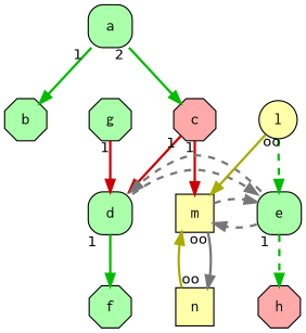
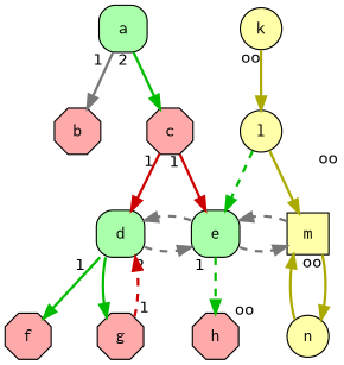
  digraph {
    nodesep=0.5
    rankdir=TB
    ranksep=0.6
    node [fillcolor="#FFAAAA" fontname=Courier fontsize=14 shape=octagon style=filled]
    edge [color="#00BB00" fontname=Helvetica fontsize=12 pensize=5 penwidth=2]
    n1 [fillcolor="#AAFFAA" height=0.5 label=a shape=box style="filled,rounded" width=0.51]
-   n2 [fillcolor="#AAFFAA" height=0 label=b width=0]
+   n2 [height=0 label=b width=0]
    n3 [height=0 label=c width=0]
    n4 [fillcolor="#AAFFAA" height=0.5 label=d shape=box style="filled,rounded" width=0.51]
    n5 [fillcolor="#AAFFAA" height=0.5 label=e shape=box style="filled,rounded" width=0.51]
-   n6 [fillcolor="#AAFFAA" height=0 label=f width=0]
-   n7 [fillcolor="#AAFFAA" height=0 label=g width=0]
+   n6 [height=0 label=f width=0]
+   n7 [height=0 label=g width=0]
    n8 [fillcolor="#FFFFAA" height=0.45 label=m shape=box width=0.45]
    n9 [height=0 label=h width=0]
-   n10 [fillcolor="#FFFFAA" height=0.45 label=n shape=box width=0.45]
+   n10 [fillcolor="#FFFFAA" height=0.45 label=n shape=circle width=0.45]
+   n11 [fillcolor="#FFFFAA" height=0.45 label=k shape=circle width=0.45]
    n12 [fillcolor="#FFFFAA" height=0.45 label=l shape=circle width=0.45]
-   n1 -> n2 [taillabel=" 1  "]
+   n1 -> n2 [color="#777777" taillabel=" 1  "]
    n1 -> n3 [taillabel="2 "]
    n3 -> n4 [color="#CC0000" taillabel="1 "]
-   n3 -> n8 [color="#CC0000" taillabel=1]
+   n3 -> n5 [color="#CC0000" taillabel=1]
    n4 -> n5 [color="#777777" constraint=false style=dashed]
    n4 -> n6 [taillabel="1   "]
+   n4 -> n7 [taillabel="      2"]
    n5 -> n4 [color="#777777" constraint=false style=dashed]
    n5 -> n8 [color="#777777" constraint=false style=dashed]
    n5 -> n9 [style=dashed taillabel="1  "]
-   n7 -> n4 [color="#CC0000" taillabel=" 1"]
+   n7 -> n4 [color="#CC0000" taillabel=" 1" style=dashed]
    n8 -> n5 [color="#777777" constraint=false style=dashed]
    n8 -> n10 [color="#AAAA00" dir=back headlabel="oo        "]
-   n10 -> n8 [color="#777777" dir=back headlabel="         oo"]
+   n10 -> n8 [color="#AAAA00" dir=back headlabel="         oo"]
+   n11 -> n12 [color="#AAAA00" taillabel="         oo"]
    n12 -> n5 [constraint=true style=dashed]
    n12 -> n8 [color="#AAAA00" taillabel="          oo"]
  }
